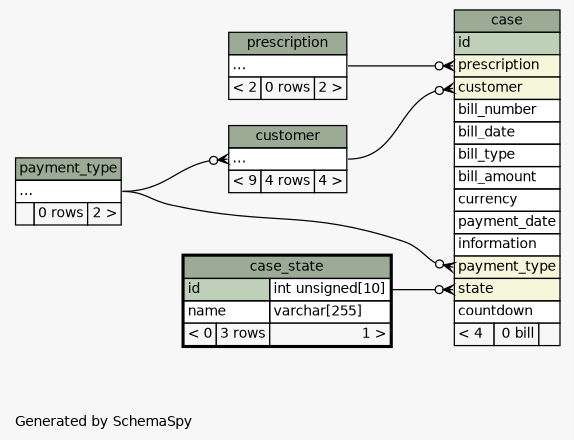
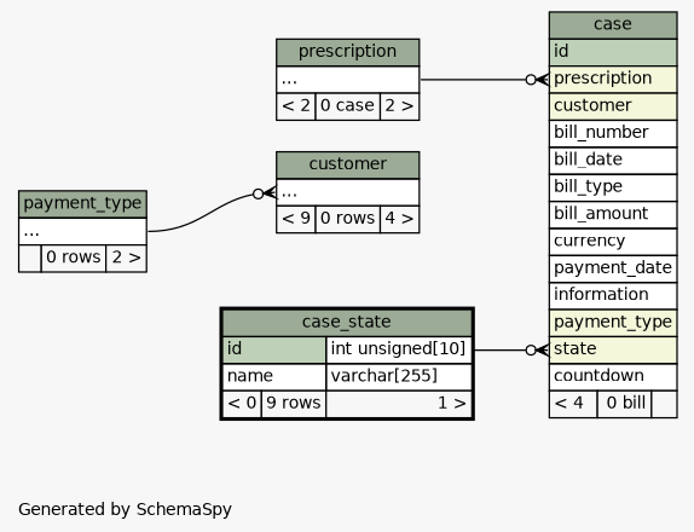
  digraph {
    bgcolor="#f7f7f7"
    fontname="DejaVu Sans"
    fontsize=11
    label="\nGenerated by SchemaSpy"
    labeljust=l
    nodesep=0.18
    rankdir=RL
    ranksep=0.46
    node [fontname="DejaVu Sans" fontsize=11 shape=plaintext]
    edge [arrowhead=none arrowsize=0.8 arrowtail=crowodot dir=back fontname="DejaVu Sans" headport="elipses:e"]
    n1 [label=<     <TABLE BORDER="0" CELLBORDER="1" CELLSPACING="0" BGCOLOR="#ffffff">       <TR><TD COLSPAN="3" BGCOLOR="#9bab96" ALIGN="CENTER">case</TD></TR>       <TR><TD PORT="id" COLSPAN="3" BGCOLOR="#bed1b8" ALIGN="LEFT">id</TD></TR>       <TR><TD PORT="prescription" COLSPAN="3" BGCOLOR="#f4f7da" ALIGN="LEFT">prescription</TD></TR>       <TR><TD PORT="customer" COLSPAN="3" BGCOLOR="#f4f7da" ALIGN="LEFT">customer</TD></TR>       <TR><TD PORT="bill_number" COLSPAN="3" ALIGN="LEFT">bill_number</TD></TR>       <TR><TD PORT="bill_date" COLSPAN="3" ALIGN="LEFT">bill_date</TD></TR>       <TR><TD PORT="bill_type" COLSPAN="3" ALIGN="LEFT">bill_type</TD></TR>       <TR><TD PORT="bill_amount" COLSPAN="3" ALIGN="LEFT">bill_amount</TD></TR>       <TR><TD PORT="currency" COLSPAN="3" ALIGN="LEFT">currency</TD></TR>       <TR><TD PORT="payment_date" COLSPAN="3" ALIGN="LEFT">payment_date</TD></TR>       <TR><TD PORT="information" COLSPAN="3" ALIGN="LEFT">information</TD></TR>       <TR><TD PORT="payment_type" COLSPAN="3" BGCOLOR="#f4f7da" ALIGN="LEFT">payment_type</TD></TR>       <TR><TD PORT="state" COLSPAN="3" BGCOLOR="#f4f7da" ALIGN="LEFT">state</TD></TR>       <TR><TD PORT="countdown" COLSPAN="3" ALIGN="LEFT">countdown</TD></TR>       <TR><TD ALIGN="LEFT" BGCOLOR="#f7f7f7">&lt; 4</TD><TD ALIGN="RIGHT" BGCOLOR="#f7f7f7">0 bill</TD><TD ALIGN="RIGHT" BGCOLOR="#f7f7f7">  </TD></TR>     </TABLE>>]
-   n2 [label=<     <TABLE BORDER="0" CELLBORDER="1" CELLSPACING="0" BGCOLOR="#ffffff">       <TR><TD COLSPAN="3" BGCOLOR="#9bab96" ALIGN="CENTER">customer</TD></TR>       <TR><TD PORT="elipses" COLSPAN="3" ALIGN="LEFT">...</TD></TR>       <TR><TD ALIGN="LEFT" BGCOLOR="#f7f7f7">&lt; 9</TD><TD ALIGN="RIGHT" BGCOLOR="#f7f7f7">4 rows</TD><TD ALIGN="RIGHT" BGCOLOR="#f7f7f7">4 &gt;</TD></TR>     </TABLE>>]
+   n2 [label=<     <TABLE BORDER="0" CELLBORDER="1" CELLSPACING="0" BGCOLOR="#ffffff">       <TR><TD COLSPAN="3" BGCOLOR="#9bab96" ALIGN="CENTER">customer</TD></TR>       <TR><TD PORT="elipses" COLSPAN="3" ALIGN="LEFT">...</TD></TR>       <TR><TD ALIGN="LEFT" BGCOLOR="#f7f7f7">&lt; 9</TD><TD ALIGN="RIGHT" BGCOLOR="#f7f7f7">0 rows</TD><TD ALIGN="RIGHT" BGCOLOR="#f7f7f7">4 &gt;</TD></TR>     </TABLE>>]
    n3 [label=<     <TABLE BORDER="0" CELLBORDER="1" CELLSPACING="0" BGCOLOR="#ffffff">       <TR><TD COLSPAN="3" BGCOLOR="#9bab96" ALIGN="CENTER">payment_type</TD></TR>       <TR><TD PORT="elipses" COLSPAN="3" ALIGN="LEFT">...</TD></TR>       <TR><TD ALIGN="LEFT" BGCOLOR="#f7f7f7">  </TD><TD ALIGN="RIGHT" BGCOLOR="#f7f7f7">0 rows</TD><TD ALIGN="RIGHT" BGCOLOR="#f7f7f7">2 &gt;</TD></TR>     </TABLE>>]
-   n4 [label=<     <TABLE BORDER="0" CELLBORDER="1" CELLSPACING="0" BGCOLOR="#ffffff">       <TR><TD COLSPAN="3" BGCOLOR="#9bab96" ALIGN="CENTER">prescription</TD></TR>       <TR><TD PORT="elipses" COLSPAN="3" ALIGN="LEFT">...</TD></TR>       <TR><TD ALIGN="LEFT" BGCOLOR="#f7f7f7">&lt; 2</TD><TD ALIGN="RIGHT" BGCOLOR="#f7f7f7">0 rows</TD><TD ALIGN="RIGHT" BGCOLOR="#f7f7f7">2 &gt;</TD></TR>     </TABLE>>]
-   n5 [label=<     <TABLE BORDER="2" CELLBORDER="1" CELLSPACING="0" BGCOLOR="#ffffff">       <TR><TD COLSPAN="3" BGCOLOR="#9bab96" ALIGN="CENTER">case_state</TD></TR>       <TR><TD PORT="id" COLSPAN="2" BGCOLOR="#bed1b8" ALIGN="LEFT">id</TD><TD PORT="id.type" ALIGN="LEFT">int unsigned[10]</TD></TR>       <TR><TD PORT="name" COLSPAN="2" ALIGN="LEFT">name</TD><TD PORT="name.type" ALIGN="LEFT">varchar[255]</TD></TR>       <TR><TD ALIGN="LEFT" BGCOLOR="#f7f7f7">&lt; 0</TD><TD ALIGN="RIGHT" BGCOLOR="#f7f7f7">3 rows</TD><TD ALIGN="RIGHT" BGCOLOR="#f7f7f7">1 &gt;</TD></TR>     </TABLE>>]
-   n1 -> n2 [tailport="customer:w"]
-   n1 -> n3 [tailport="payment_type:w"]
+   n4 [label=<     <TABLE BORDER="0" CELLBORDER="1" CELLSPACING="0" BGCOLOR="#ffffff">       <TR><TD COLSPAN="3" BGCOLOR="#9bab96" ALIGN="CENTER">prescription</TD></TR>       <TR><TD PORT="elipses" COLSPAN="3" ALIGN="LEFT">...</TD></TR>       <TR><TD ALIGN="LEFT" BGCOLOR="#f7f7f7">&lt; 2</TD><TD ALIGN="RIGHT" BGCOLOR="#f7f7f7">0 case</TD><TD ALIGN="RIGHT" BGCOLOR="#f7f7f7">2 &gt;</TD></TR>     </TABLE>>]
+   n5 [label=<     <TABLE BORDER="2" CELLBORDER="1" CELLSPACING="0" BGCOLOR="#ffffff">       <TR><TD COLSPAN="3" BGCOLOR="#9bab96" ALIGN="CENTER">case_state</TD></TR>       <TR><TD PORT="id" COLSPAN="2" BGCOLOR="#bed1b8" ALIGN="LEFT">id</TD><TD PORT="id.type" ALIGN="LEFT">int unsigned[10]</TD></TR>       <TR><TD PORT="name" COLSPAN="2" ALIGN="LEFT">name</TD><TD PORT="name.type" ALIGN="LEFT">varchar[255]</TD></TR>       <TR><TD ALIGN="LEFT" BGCOLOR="#f7f7f7">&lt; 0</TD><TD ALIGN="RIGHT" BGCOLOR="#f7f7f7">9 rows</TD><TD ALIGN="RIGHT" BGCOLOR="#f7f7f7">1 &gt;</TD></TR>     </TABLE>>]
    n1 -> n4 [tailport="prescription:w"]
    n1 -> n5 [headport="id.type:e" tailport="state:w"]
    n2 -> n3 [tailport="elipses:w"]
  }
